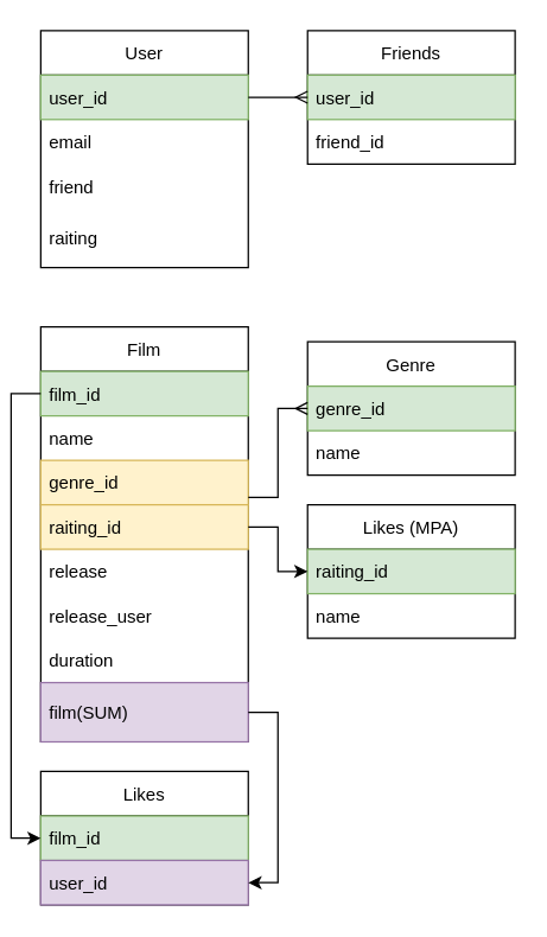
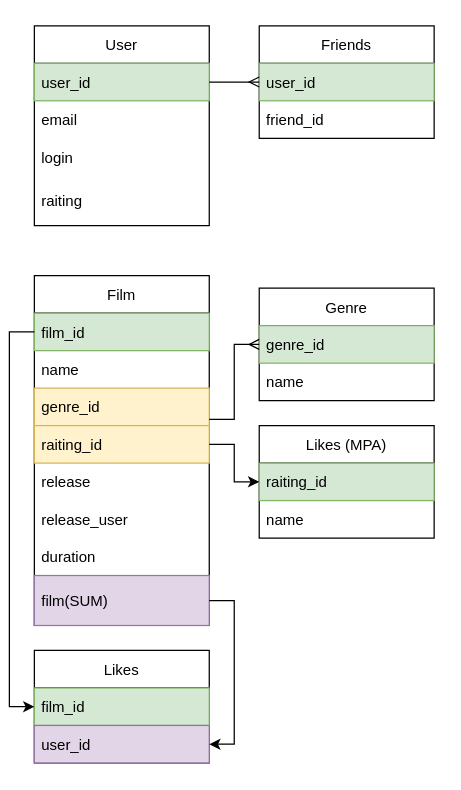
  <mxCell id="0" />
  <mxCell id="1" parent="0" />
  <mxCell id="2" value="User" style="swimlane;fontStyle=0;childLayout=stackLayout;horizontal=1;startSize=30;horizontalStack=0;resizeParent=1;resizeParentMax=0;resizeLast=0;collapsible=1;marginBottom=0;" parent="1" vertex="1"><mxGeometry x="20" y="20" width="140" height="160" as="geometry" /></mxCell>
  <mxCell id="3" value="user_id" style="text;strokeColor=#82b366;fillColor=#d5e8d4;align=left;verticalAlign=middle;spacingLeft=4;spacingRight=4;overflow=hidden;points=[[0,0.5],[1,0.5]];portConstraint=eastwest;rotatable=0;shadow=0;" parent="2" vertex="1"><mxGeometry y="30" width="140" height="30" as="geometry" /></mxCell>
  <mxCell id="4" value="email" style="text;strokeColor=none;fillColor=none;align=left;verticalAlign=middle;spacingLeft=4;spacingRight=4;overflow=hidden;points=[[0,0.5],[1,0.5]];portConstraint=eastwest;rotatable=0;" parent="2" vertex="1"><mxGeometry y="60" width="140" height="30" as="geometry" /></mxCell>
- <mxCell id="5" value="friend" style="text;strokeColor=none;fillColor=none;align=left;verticalAlign=middle;spacingLeft=4;spacingRight=4;overflow=hidden;points=[[0,0.5],[1,0.5]];portConstraint=eastwest;rotatable=0;" parent="2" vertex="1"><mxGeometry y="90" width="140" height="30" as="geometry" /></mxCell>
+ <mxCell id="5" value="login" style="text;strokeColor=none;fillColor=none;align=left;verticalAlign=middle;spacingLeft=4;spacingRight=4;overflow=hidden;points=[[0,0.5],[1,0.5]];portConstraint=eastwest;rotatable=0;" parent="2" vertex="1"><mxGeometry y="90" width="140" height="30" as="geometry" /></mxCell>
  <mxCell id="6" value="raiting" style="text;strokeColor=none;fillColor=none;align=left;verticalAlign=middle;spacingLeft=4;spacingRight=4;overflow=hidden;points=[[0,0.5],[1,0.5]];portConstraint=eastwest;rotatable=0;" parent="2" vertex="1"><mxGeometry y="120" width="140" height="40" as="geometry" /></mxCell>
  <mxCell id="7" value="Friends" style="swimlane;fontStyle=0;childLayout=stackLayout;horizontal=1;startSize=30;horizontalStack=0;resizeParent=1;resizeParentMax=0;resizeLast=0;collapsible=1;marginBottom=0;" parent="1" vertex="1"><mxGeometry x="200" y="20" width="140" height="90" as="geometry" /></mxCell>
  <mxCell id="8" value="user_id" style="text;strokeColor=#82b366;fillColor=#d5e8d4;align=left;verticalAlign=middle;spacingLeft=4;spacingRight=4;overflow=hidden;points=[[0,0.5],[1,0.5]];portConstraint=eastwest;rotatable=0;" parent="7" vertex="1"><mxGeometry y="30" width="140" height="30" as="geometry" /></mxCell>
  <mxCell id="9" value="friend_id" style="text;strokeColor=none;fillColor=none;align=left;verticalAlign=middle;spacingLeft=4;spacingRight=4;overflow=hidden;points=[[0,0.5],[1,0.5]];portConstraint=eastwest;rotatable=0;" parent="7" vertex="1"><mxGeometry y="60" width="140" height="30" as="geometry" /></mxCell>
  <mxCell id="10" value="Film" style="swimlane;fontStyle=0;childLayout=stackLayout;horizontal=1;startSize=30;horizontalStack=0;resizeParent=1;resizeParentMax=0;resizeLast=0;collapsible=1;marginBottom=0;" parent="1" vertex="1"><mxGeometry x="20" y="220" width="140" height="280" as="geometry" /></mxCell>
  <mxCell id="11" value="film_id" style="text;strokeColor=#82b366;fillColor=#d5e8d4;align=left;verticalAlign=middle;spacingLeft=4;spacingRight=4;overflow=hidden;points=[[0,0.5],[1,0.5]];portConstraint=eastwest;rotatable=0;" parent="10" vertex="1"><mxGeometry y="30" width="140" height="30" as="geometry" /></mxCell>
  <mxCell id="12" value="name" style="text;strokeColor=none;fillColor=none;align=left;verticalAlign=middle;spacingLeft=4;spacingRight=4;overflow=hidden;points=[[0,0.5],[1,0.5]];portConstraint=eastwest;rotatable=0;" parent="10" vertex="1"><mxGeometry y="60" width="140" height="30" as="geometry" /></mxCell>
  <mxCell id="13" value="genre_id" style="text;strokeColor=#d6b656;fillColor=#fff2cc;align=left;verticalAlign=middle;spacingLeft=4;spacingRight=4;overflow=hidden;points=[[0,0.5],[1,0.5]];portConstraint=eastwest;rotatable=0;" parent="10" vertex="1"><mxGeometry y="90" width="140" height="30" as="geometry" /></mxCell>
  <mxCell id="14" value="raiting_id" style="text;strokeColor=#d6b656;fillColor=#fff2cc;align=left;verticalAlign=middle;spacingLeft=4;spacingRight=4;overflow=hidden;points=[[0,0.5],[1,0.5]];portConstraint=eastwest;rotatable=0;" parent="10" vertex="1"><mxGeometry y="120" width="140" height="30" as="geometry" /></mxCell>
  <mxCell id="15" value="release" style="text;strokeColor=none;fillColor=none;align=left;verticalAlign=middle;spacingLeft=4;spacingRight=4;overflow=hidden;points=[[0,0.5],[1,0.5]];portConstraint=eastwest;rotatable=0;" parent="10" vertex="1"><mxGeometry y="150" width="140" height="30" as="geometry" /></mxCell>
  <mxCell id="16" value="release_user" style="text;strokeColor=none;fillColor=none;align=left;verticalAlign=middle;spacingLeft=4;spacingRight=4;overflow=hidden;points=[[0,0.5],[1,0.5]];portConstraint=eastwest;rotatable=0;" parent="10" vertex="1"><mxGeometry y="180" width="140" height="30" as="geometry" /></mxCell>
  <mxCell id="17" value="duration" style="text;strokeColor=none;fillColor=none;align=left;verticalAlign=middle;spacingLeft=4;spacingRight=4;overflow=hidden;points=[[0,0.5],[1,0.5]];portConstraint=eastwest;rotatable=0;" parent="10" vertex="1"><mxGeometry y="210" width="140" height="30" as="geometry" /></mxCell>
  <mxCell id="18" value="film(SUM)" style="text;strokeColor=#9673a6;fillColor=#e1d5e7;align=left;verticalAlign=middle;spacingLeft=4;spacingRight=4;overflow=hidden;points=[[0,0.5],[1,0.5]];portConstraint=eastwest;rotatable=0;" parent="10" vertex="1"><mxGeometry y="240" width="140" height="40" as="geometry" /></mxCell>
  <mxCell id="19" value="" style="edgeStyle=orthogonalEdgeStyle;rounded=0;orthogonalLoop=1;jettySize=auto;html=1;entryX=0;entryY=0.5;entryDx=0;entryDy=0;endArrow=ERmany;endFill=0;" parent="1" source="3" target="8" edge="1"><mxGeometry relative="1" as="geometry"><mxPoint x="160" y="140" as="sourcePoint" /></mxGeometry></mxCell>
  <mxCell id="20" value="Genre" style="swimlane;fontStyle=0;childLayout=stackLayout;horizontal=1;startSize=30;horizontalStack=0;resizeParent=1;resizeParentMax=0;resizeLast=0;collapsible=1;marginBottom=0;" parent="1" vertex="1"><mxGeometry x="200" y="230" width="140" height="90" as="geometry" /></mxCell>
  <mxCell id="21" value="genre_id" style="text;strokeColor=#82b366;fillColor=#d5e8d4;align=left;verticalAlign=middle;spacingLeft=4;spacingRight=4;overflow=hidden;points=[[0,0.5],[1,0.5]];portConstraint=eastwest;rotatable=0;" parent="20" vertex="1"><mxGeometry y="30" width="140" height="30" as="geometry" /></mxCell>
  <mxCell id="22" value="name" style="text;strokeColor=none;fillColor=none;align=left;verticalAlign=middle;spacingLeft=4;spacingRight=4;overflow=hidden;points=[[0,0.5],[1,0.5]];portConstraint=eastwest;rotatable=0;" parent="20" vertex="1"><mxGeometry y="60" width="140" height="30" as="geometry" /></mxCell>
  <mxCell id="23" value="" style="edgeStyle=orthogonalEdgeStyle;rounded=0;orthogonalLoop=1;jettySize=auto;html=1;entryX=0;entryY=0.5;entryDx=0;entryDy=0;endArrow=ERmany;endFill=0;" parent="1" source="13" target="21" edge="1"><mxGeometry relative="1" as="geometry"><Array as="points"><mxPoint x="180" y="335" /><mxPoint x="180" y="275" /></Array></mxGeometry></mxCell>
  <mxCell id="24" value="Likes (MPA)" style="swimlane;fontStyle=0;childLayout=stackLayout;horizontal=1;startSize=30;horizontalStack=0;resizeParent=1;resizeParentMax=0;resizeLast=0;collapsible=1;marginBottom=0;" parent="1" vertex="1"><mxGeometry x="200" y="340" width="140" height="90" as="geometry" /></mxCell>
  <mxCell id="25" value="raiting_id" style="text;strokeColor=#82b366;fillColor=#d5e8d4;align=left;verticalAlign=middle;spacingLeft=4;spacingRight=4;overflow=hidden;points=[[0,0.5],[1,0.5]];portConstraint=eastwest;rotatable=0;" parent="24" vertex="1"><mxGeometry y="30" width="140" height="30" as="geometry" /></mxCell>
  <mxCell id="26" value="name" style="text;strokeColor=none;fillColor=none;align=left;verticalAlign=middle;spacingLeft=4;spacingRight=4;overflow=hidden;points=[[0,0.5],[1,0.5]];portConstraint=eastwest;rotatable=0;" parent="24" vertex="1"><mxGeometry y="60" width="140" height="30" as="geometry" /></mxCell>
  <mxCell id="27" style="edgeStyle=orthogonalEdgeStyle;rounded=0;orthogonalLoop=1;jettySize=auto;html=1;exitX=1;exitY=0.5;exitDx=0;exitDy=0;entryX=0;entryY=0.5;entryDx=0;entryDy=0;" parent="1" source="14" target="25" edge="1"><mxGeometry relative="1" as="geometry" /></mxCell>
  <mxCell id="28" value="Likes" style="swimlane;fontStyle=0;childLayout=stackLayout;horizontal=1;startSize=30;horizontalStack=0;resizeParent=1;resizeParentMax=0;resizeLast=0;collapsible=1;marginBottom=0;" parent="1" vertex="1"><mxGeometry x="20" y="520" width="140" height="90" as="geometry" /></mxCell>
  <mxCell id="29" value="film_id" style="text;strokeColor=#82b366;fillColor=#d5e8d4;align=left;verticalAlign=middle;spacingLeft=4;spacingRight=4;overflow=hidden;points=[[0,0.5],[1,0.5]];portConstraint=eastwest;rotatable=0;" parent="28" vertex="1"><mxGeometry y="30" width="140" height="30" as="geometry" /></mxCell>
  <mxCell id="30" value="user_id" style="text;strokeColor=#9673a6;fillColor=#e1d5e7;align=left;verticalAlign=middle;spacingLeft=4;spacingRight=4;overflow=hidden;points=[[0,0.5],[1,0.5]];portConstraint=eastwest;rotatable=0;" parent="28" vertex="1"><mxGeometry y="60" width="140" height="30" as="geometry" /></mxCell>
  <mxCell id="31" style="edgeStyle=orthogonalEdgeStyle;rounded=0;orthogonalLoop=1;jettySize=auto;html=1;entryX=0;entryY=0.5;entryDx=0;entryDy=0;exitX=0;exitY=0.5;exitDx=0;exitDy=0;" parent="1" source="11" target="29" edge="1"><mxGeometry relative="1" as="geometry" /></mxCell>
  <mxCell id="32" style="edgeStyle=orthogonalEdgeStyle;rounded=0;orthogonalLoop=1;jettySize=auto;html=1;exitX=1;exitY=0.5;exitDx=0;exitDy=0;entryX=1;entryY=0.5;entryDx=0;entryDy=0;" parent="1" source="18" target="30" edge="1"><mxGeometry relative="1" as="geometry" /></mxCell>
